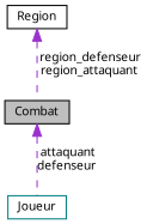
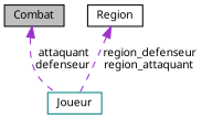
  digraph {
    fontname="Noto Sans"
    node [color=black fillcolor=white fontname="Noto Sans" fontsize=10 shape=record style=filled]
    edge [color=darkorchid3 dir=back fontname="Noto Sans" fontsize=10 labelfontname=Helvetica labelfontsize=10 style=dashed]
    n1 [fillcolor=grey75 fontcolor=black height=0.2 label=Combat width=0.4]
    n2 [color=teal height=0.2 label=Joueur width=0.4]
    n3 [height=0.2 label=Region width=0.4]
    n1 -> n2 [label=" attaquant\ndefenseur"]
-   n3 -> n1 [label=" region_defenseur\nregion_attaquant"]
+   n3 -> n2 [label=" region_defenseur\nregion_attaquant"]
  }
